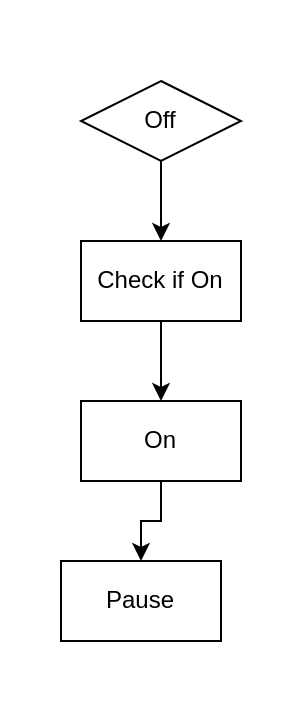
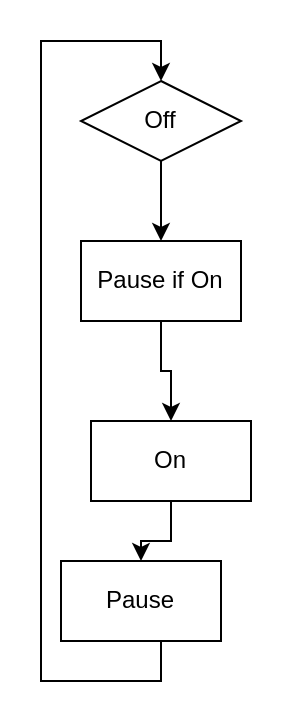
  <mxCell id="0" />
  <mxCell id="1" parent="0" />
  <mxCell id="2" value="" style="edgeStyle=orthogonalEdgeStyle;rounded=0;orthogonalLoop=1;jettySize=auto;html=1;" edge="1" parent="1" source="3" target="5"><mxGeometry relative="1" as="geometry" /></mxCell>
  <mxCell id="3" value="Off" style="rhombus;whiteSpace=wrap;html=1;" vertex="1" parent="1"><mxGeometry x="40" y="40" width="80" height="40" as="geometry" /></mxCell>
  <mxCell id="4" value="" style="edgeStyle=orthogonalEdgeStyle;rounded=0;orthogonalLoop=1;jettySize=auto;html=1;" edge="1" parent="1" source="5" target="7"><mxGeometry relative="1" as="geometry" /></mxCell>
- <mxCell id="5" value="Check if On" style="rounded=0;whiteSpace=wrap;html=1;" vertex="1" parent="1"><mxGeometry x="40" y="120" width="80" height="40" as="geometry" /></mxCell>
+ <mxCell id="5" value="Pause if On" style="rounded=0;whiteSpace=wrap;html=1;" vertex="1" parent="1"><mxGeometry x="40" y="120" width="80" height="40" as="geometry" /></mxCell>
  <mxCell id="6" value="" style="edgeStyle=orthogonalEdgeStyle;rounded=0;orthogonalLoop=1;jettySize=auto;html=1;" edge="1" parent="1" source="7" target="9"><mxGeometry relative="1" as="geometry" /></mxCell>
- <mxCell id="7" value="On" style="rounded=0;whiteSpace=wrap;html=1;" vertex="1" parent="1"><mxGeometry x="40" y="200" width="80" height="40" as="geometry" /></mxCell>
+ <mxCell id="7" value="On" style="rounded=0;whiteSpace=wrap;html=1;" vertex="1" parent="1"><mxGeometry x="45" y="210" width="80" height="40" as="geometry" /></mxCell>
+ <mxCell id="8" style="edgeStyle=orthogonalEdgeStyle;rounded=0;orthogonalLoop=1;jettySize=auto;html=1;exitX=0.5;exitY=1;exitDx=0;exitDy=0;entryX=0.5;entryY=0;entryDx=0;entryDy=0;" edge="1" parent="1" source="9" target="3"><mxGeometry relative="1" as="geometry"><Array as="points"><mxPoint x="80" y="340" /><mxPoint x="20" y="340" /><mxPoint x="20" y="20" /><mxPoint x="80" y="20" /></Array></mxGeometry></mxCell>
  <mxCell id="9" value="Pause" style="rounded=0;whiteSpace=wrap;html=1;" vertex="1" parent="1"><mxGeometry x="30" y="280" width="80" height="40" as="geometry" /></mxCell>
